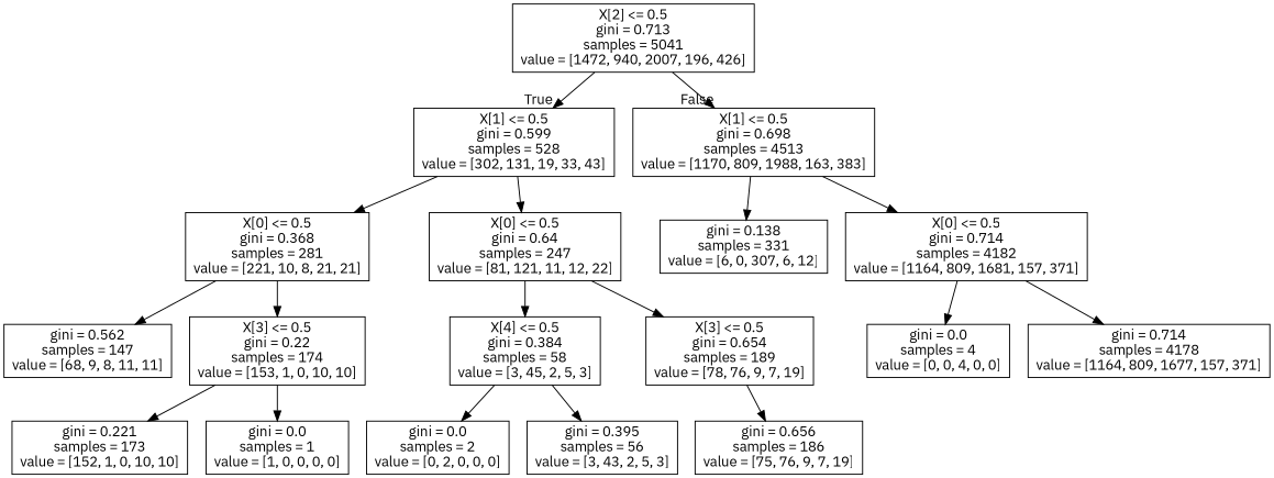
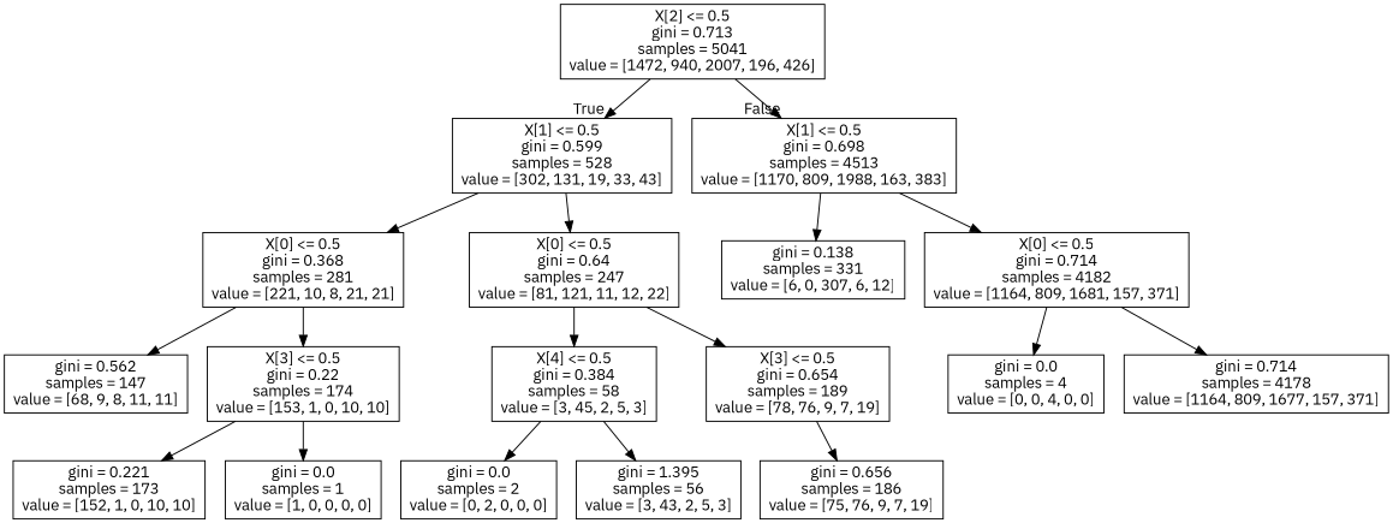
  digraph {
    fontname="IBM Plex Sans"
    node [fontname="IBM Plex Sans" shape=box]
    edge [fontname="IBM Plex Sans"]
    n1 [label="X[2] <= 0.5\ngini = 0.713\nsamples = 5041\nvalue = [1472, 940, 2007, 196, 426]"]
    n2 [label="X[1] <= 0.5\ngini = 0.599\nsamples = 528\nvalue = [302, 131, 19, 33, 43]"]
    n3 [label="X[1] <= 0.5\ngini = 0.698\nsamples = 4513\nvalue = [1170, 809, 1988, 163, 383]"]
    n4 [label="X[0] <= 0.5\ngini = 0.368\nsamples = 281\nvalue = [221, 10, 8, 21, 21]"]
    n5 [label="X[0] <= 0.5\ngini = 0.64\nsamples = 247\nvalue = [81, 121, 11, 12, 22]"]
    n6 [label="gini = 0.138\nsamples = 331\nvalue = [6, 0, 307, 6, 12]"]
    n7 [label="X[0] <= 0.5\ngini = 0.714\nsamples = 4182\nvalue = [1164, 809, 1681, 157, 371]"]
    n8 [label="gini = 0.562\nsamples = 147\nvalue = [68, 9, 8, 11, 11]"]
    n9 [label="X[3] <= 0.5\ngini = 0.22\nsamples = 174\nvalue = [153, 1, 0, 10, 10]"]
    n10 [label="X[4] <= 0.5\ngini = 0.384\nsamples = 58\nvalue = [3, 45, 2, 5, 3]"]
    n11 [label="X[3] <= 0.5\ngini = 0.654\nsamples = 189\nvalue = [78, 76, 9, 7, 19]"]
    n12 [label="gini = 0.221\nsamples = 173\nvalue = [152, 1, 0, 10, 10]"]
    n13 [label="gini = 0.0\nsamples = 1\nvalue = [1, 0, 0, 0, 0]"]
    n14 [label="gini = 0.0\nsamples = 2\nvalue = [0, 2, 0, 0, 0]"]
-   n15 [label="gini = 0.395\nsamples = 56\nvalue = [3, 43, 2, 5, 3]"]
+   n15 [label="gini = 1.395\nsamples = 56\nvalue = [3, 43, 2, 5, 3]"]
    n16 [label="gini = 0.656\nsamples = 186\nvalue = [75, 76, 9, 7, 19]"]
    n17 [label="gini = 0.0\nsamples = 4\nvalue = [0, 0, 4, 0, 0]"]
    n18 [label="gini = 0.714\nsamples = 4178\nvalue = [1164, 809, 1677, 157, 371]"]
    n1 -> n2 [headlabel=True labelangle=45 labeldistance=2.5]
    n1 -> n3 [headlabel=False labelangle=-45 labeldistance=2.5]
    n2 -> n4
    n2 -> n5
    n3 -> n6
    n3 -> n7
    n4 -> n8
    n4 -> n9
    n5 -> n10
    n5 -> n11
    n7 -> n17
    n7 -> n18
    n9 -> n12
    n9 -> n13
    n10 -> n14
    n10 -> n15
    n11 -> n16
  }
